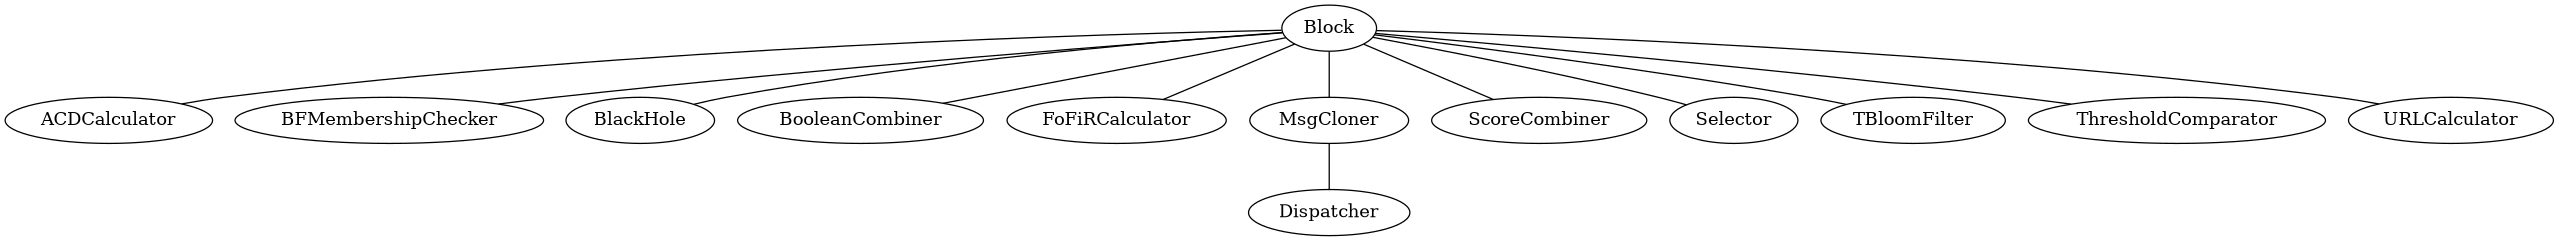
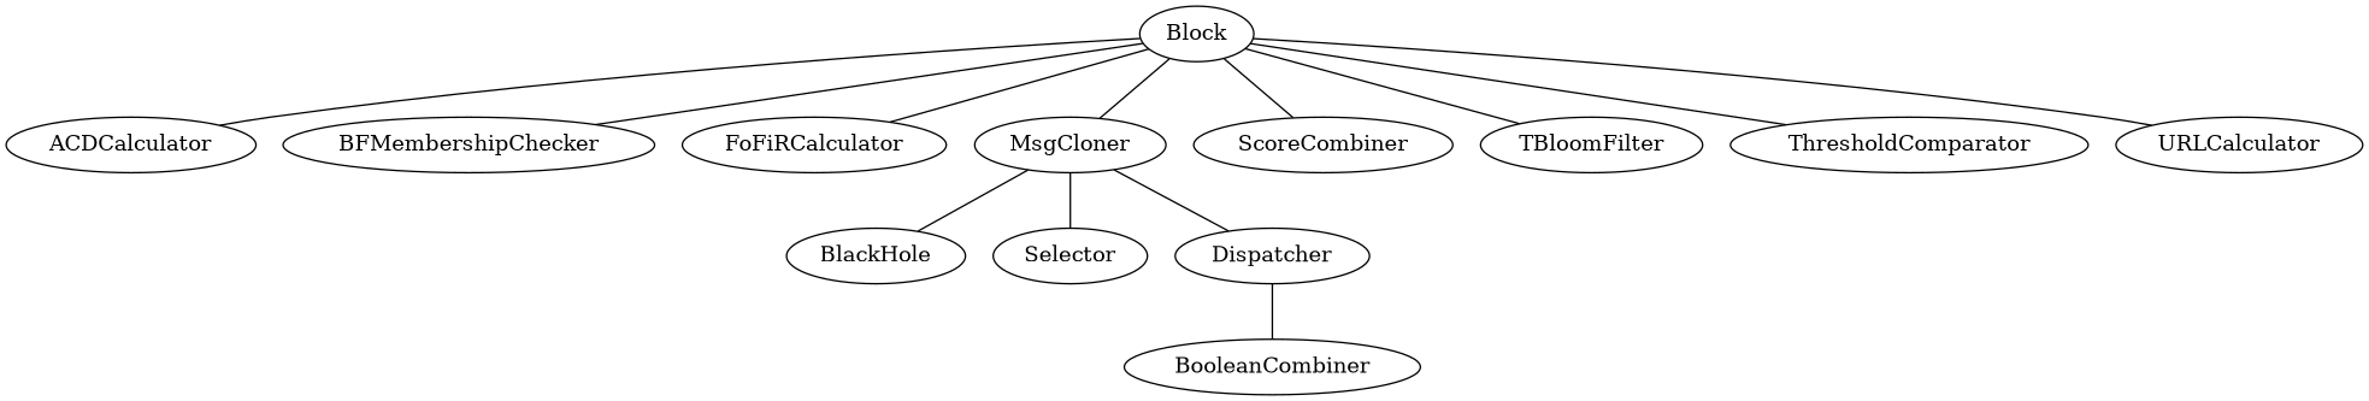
  graph {
    Block [height=0.5 width=1.0278]
    ACDCalculator [height=0.5 width=2.25]
    BFMembershipChecker [height=0.5 width=3.3333]
    BlackHole [height=0.5 width=1.6111]
    BooleanCombiner [height=0.5 width=2.6667]
    FoFiRCalculator [height=0.5 width=2.3611]
    MsgCloner [height=0.5 width=1.7222]
    ScoreCombiner [height=0.5 width=2.3333]
    Selector [height=0.5 width=1.3889]
    TBloomFilter [height=0.5 width=2]
    ThresholdComparator [height=0.5 width=3.2222]
    URLCalculator [height=0.5 width=2.2222]
    Dispatcher [height=0.5 width=1.75]
    Block -- ACDCalculator
    Block -- BFMembershipChecker
-   Block -- BlackHole
-   Block -- BooleanCombiner
+   MsgCloner -- BlackHole
+   Dispatcher -- BooleanCombiner
    Block -- FoFiRCalculator
    Block -- MsgCloner
    Block -- ScoreCombiner
-   Block -- Selector
+   MsgCloner -- Selector
    Block -- TBloomFilter
    Block -- ThresholdComparator
    Block -- URLCalculator
    MsgCloner -- Dispatcher
  }
